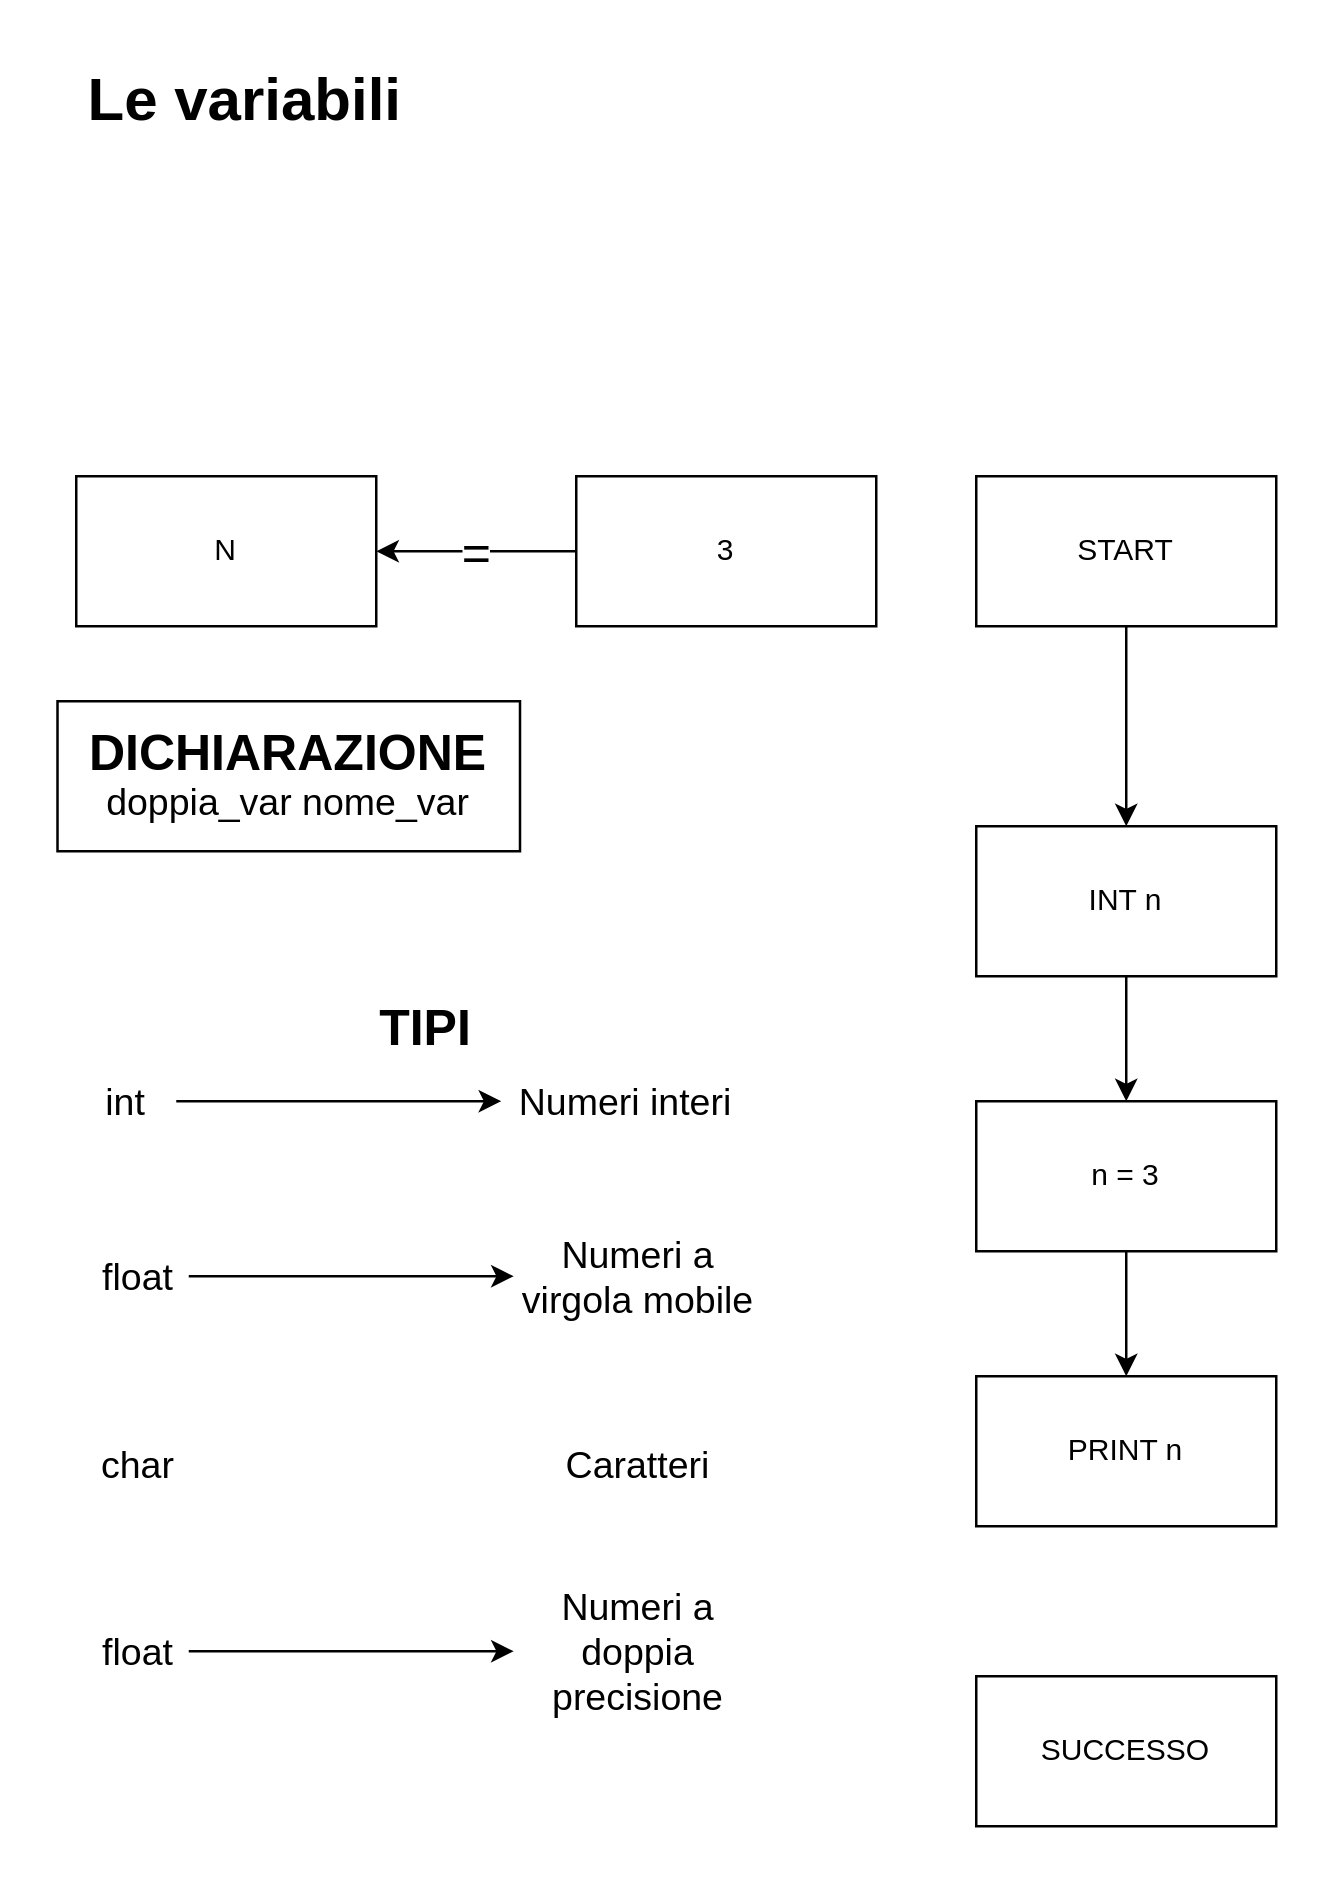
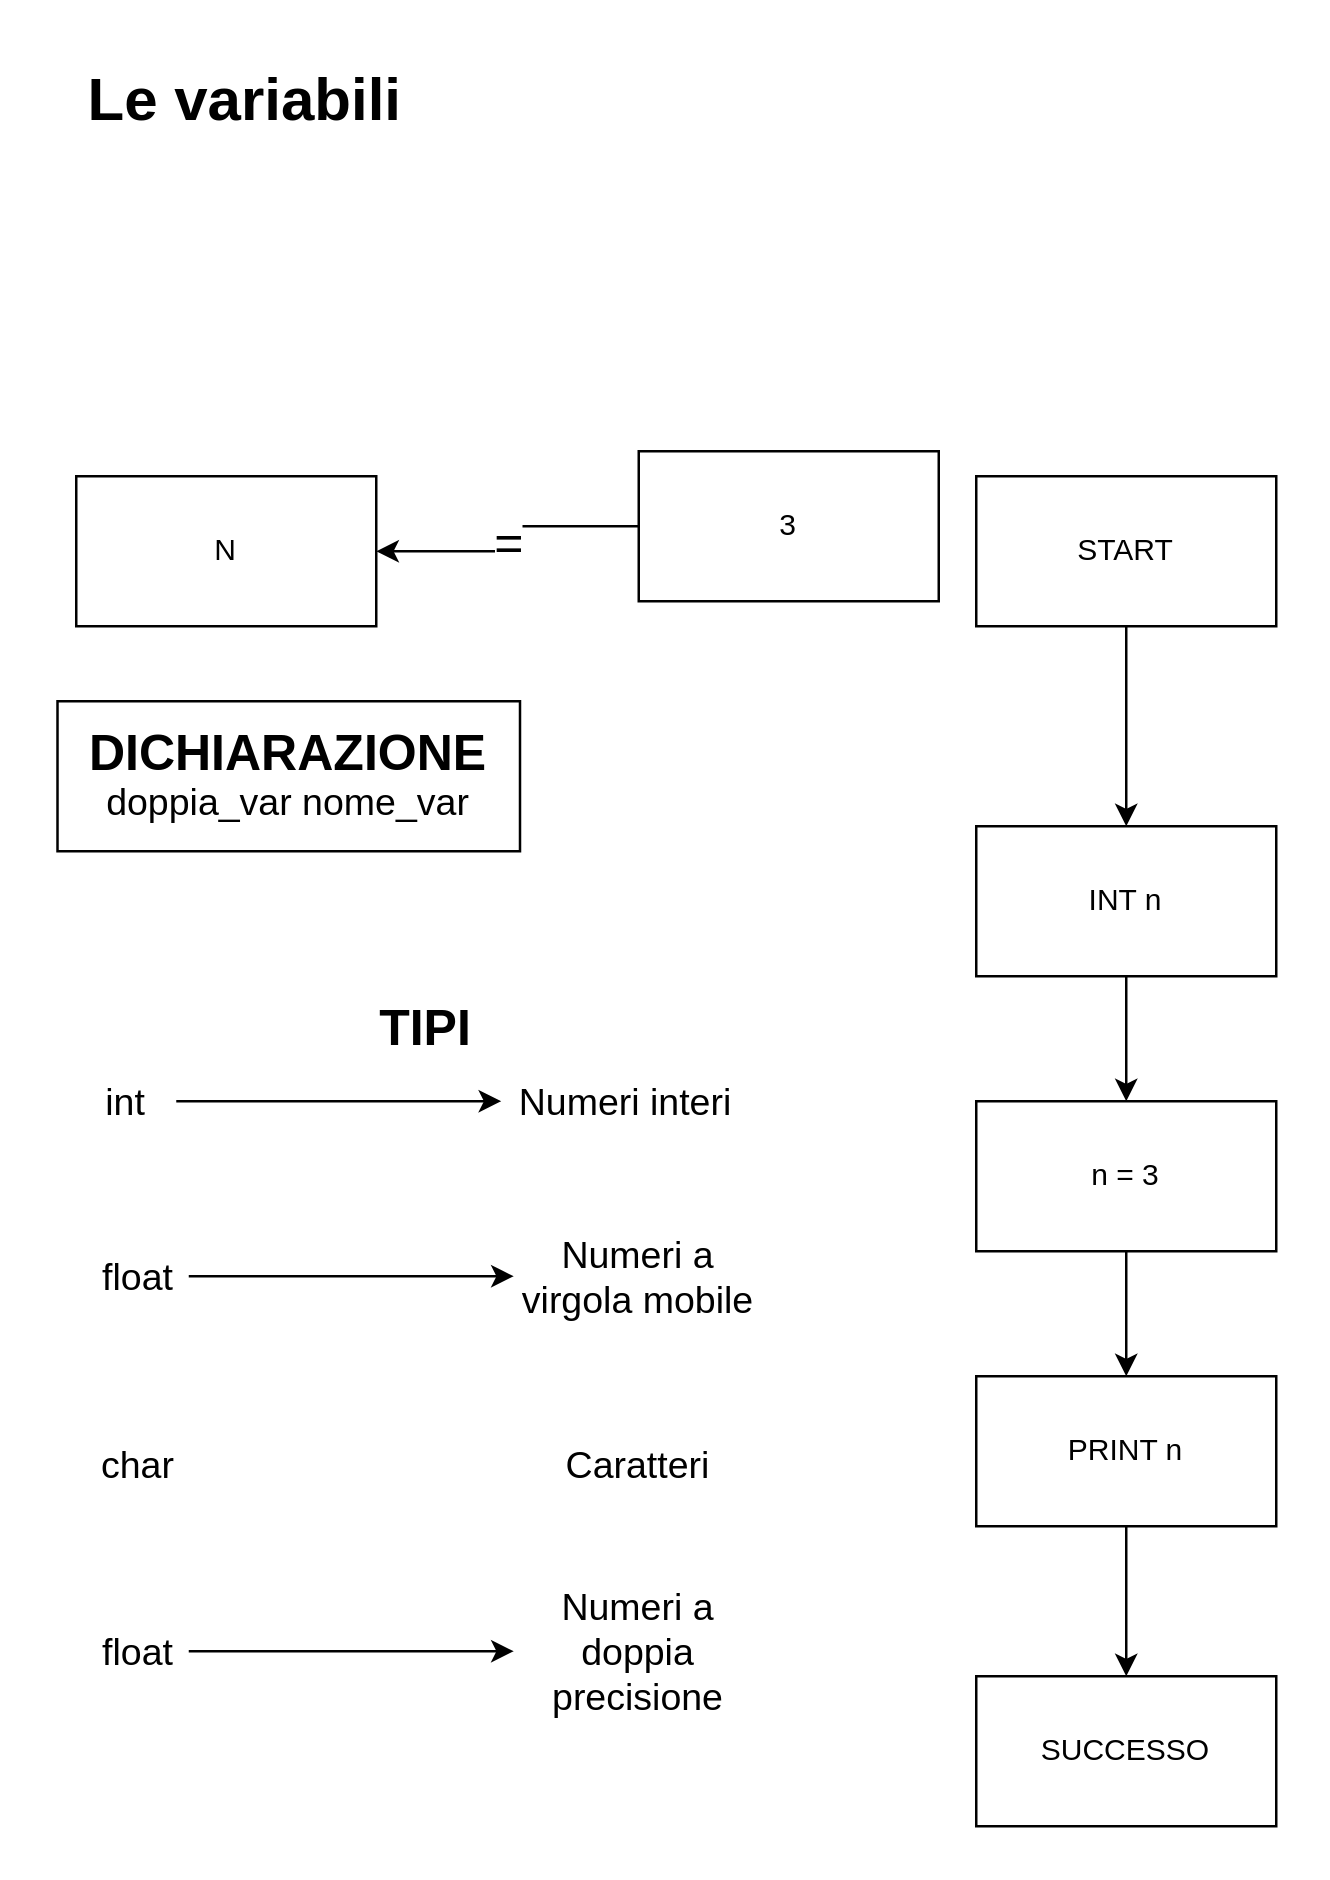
  <mxCell id="0" />
  <mxCell id="1" parent="0" />
  <mxCell id="2" value="" style="rounded=0;whiteSpace=wrap;html=1;fontSize=15;" vertex="1" parent="1"><mxGeometry x="22.5" y="280" width="185" height="60" as="geometry" /></mxCell>
  <mxCell id="3" value="&lt;h1&gt;Le variabili&lt;/h1&gt;" style="text;html=1;strokeColor=none;fillColor=none;spacing=5;spacingTop=-20;whiteSpace=wrap;overflow=hidden;rounded=0;" vertex="1" parent="1"><mxGeometry x="30" y="20" width="190" height="50" as="geometry" /></mxCell>
  <mxCell id="4" value="" style="edgeStyle=orthogonalEdgeStyle;rounded=0;orthogonalLoop=1;jettySize=auto;html=1;" edge="1" parent="1" source="5" target="7"><mxGeometry relative="1" as="geometry" /></mxCell>
  <mxCell id="5" value="START" style="rounded=0;whiteSpace=wrap;html=1;" vertex="1" parent="1"><mxGeometry x="390" y="190" width="120" height="60" as="geometry" /></mxCell>
  <mxCell id="6" value="" style="edgeStyle=orthogonalEdgeStyle;rounded=0;orthogonalLoop=1;jettySize=auto;html=1;" edge="1" parent="1" source="7" target="9"><mxGeometry relative="1" as="geometry" /></mxCell>
  <mxCell id="7" value="INT n" style="rounded=0;whiteSpace=wrap;html=1;" vertex="1" parent="1"><mxGeometry x="390" y="330" width="120" height="60" as="geometry" /></mxCell>
  <mxCell id="8" value="" style="edgeStyle=orthogonalEdgeStyle;rounded=0;orthogonalLoop=1;jettySize=auto;html=1;" edge="1" parent="1" source="9" target="11"><mxGeometry relative="1" as="geometry" /></mxCell>
  <mxCell id="9" value="n = 3" style="rounded=0;whiteSpace=wrap;html=1;" vertex="1" parent="1"><mxGeometry x="390" y="440" width="120" height="60" as="geometry" /></mxCell>
+ <mxCell id="10" value="" style="edgeStyle=orthogonalEdgeStyle;rounded=0;orthogonalLoop=1;jettySize=auto;html=1;" edge="1" parent="1" source="11" target="12"><mxGeometry relative="1" as="geometry" /></mxCell>
  <mxCell id="11" value="PRINT n" style="rounded=0;whiteSpace=wrap;html=1;" vertex="1" parent="1"><mxGeometry x="390" y="550" width="120" height="60" as="geometry" /></mxCell>
  <mxCell id="12" value="SUCCESSO" style="rounded=0;whiteSpace=wrap;html=1;" vertex="1" parent="1"><mxGeometry x="390" y="670" width="120" height="60" as="geometry" /></mxCell>
  <mxCell id="13" value="=" style="edgeStyle=orthogonalEdgeStyle;rounded=0;orthogonalLoop=1;jettySize=auto;html=1;fontSize=20;horizontal=1;" edge="1" parent="1" source="14" target="15"><mxGeometry relative="1" as="geometry" /></mxCell>
- <mxCell id="14" value="3" style="rounded=0;whiteSpace=wrap;html=1;" vertex="1" parent="1"><mxGeometry x="230" y="190" width="120" height="60" as="geometry" /></mxCell>
+ <mxCell id="14" value="3" style="rounded=0;whiteSpace=wrap;html=1;" vertex="1" parent="1"><mxGeometry x="255" y="180" width="120" height="60" as="geometry" /></mxCell>
  <mxCell id="15" value="N" style="rounded=0;whiteSpace=wrap;html=1;" vertex="1" parent="1"><mxGeometry x="30" y="190" width="120" height="60" as="geometry" /></mxCell>
  <mxCell id="16" value="DICHIARAZIONE" style="text;html=1;strokeColor=none;fillColor=none;align=center;verticalAlign=middle;whiteSpace=wrap;rounded=0;fontSize=20;fontStyle=1" vertex="1" parent="1"><mxGeometry x="95" y="290" width="40" height="20" as="geometry" /></mxCell>
  <mxCell id="17" value="doppia_var nome_var" style="text;html=1;strokeColor=none;fillColor=none;align=center;verticalAlign=middle;whiteSpace=wrap;rounded=0;fontSize=15;" vertex="1" parent="1"><mxGeometry x="20" y="310" width="190" height="20" as="geometry" /></mxCell>
  <mxCell id="18" value="TIPI" style="text;html=1;strokeColor=none;fillColor=none;align=center;verticalAlign=middle;whiteSpace=wrap;rounded=0;fontSize=20;fontStyle=1" vertex="1" parent="1"><mxGeometry x="150" y="400" width="40" height="20" as="geometry" /></mxCell>
  <mxCell id="19" value="" style="edgeStyle=orthogonalEdgeStyle;rounded=0;orthogonalLoop=1;jettySize=auto;html=1;fontSize=15;" edge="1" parent="1" source="20" target="21"><mxGeometry relative="1" as="geometry" /></mxCell>
  <mxCell id="20" value="int" style="text;html=1;strokeColor=none;fillColor=none;align=center;verticalAlign=middle;whiteSpace=wrap;rounded=0;fontSize=15;" vertex="1" parent="1"><mxGeometry x="30" y="430" width="40" height="20" as="geometry" /></mxCell>
  <mxCell id="21" value="Numeri interi" style="text;html=1;strokeColor=none;fillColor=none;align=center;verticalAlign=middle;whiteSpace=wrap;rounded=0;fontSize=15;" vertex="1" parent="1"><mxGeometry x="200" y="430" width="100" height="20" as="geometry" /></mxCell>
  <mxCell id="22" value="" style="edgeStyle=orthogonalEdgeStyle;rounded=0;orthogonalLoop=1;jettySize=auto;html=1;fontSize=15;" edge="1" parent="1" source="23" target="24"><mxGeometry relative="1" as="geometry" /></mxCell>
  <mxCell id="23" value="float" style="text;html=1;strokeColor=none;fillColor=none;align=center;verticalAlign=middle;whiteSpace=wrap;rounded=0;fontSize=15;" vertex="1" parent="1"><mxGeometry x="35" y="500" width="40" height="20" as="geometry" /></mxCell>
  <mxCell id="24" value="Numeri a virgola mobile" style="text;html=1;strokeColor=none;fillColor=none;align=center;verticalAlign=middle;whiteSpace=wrap;rounded=0;fontSize=15;" vertex="1" parent="1"><mxGeometry x="205" y="500" width="100" height="20" as="geometry" /></mxCell>
  <mxCell id="25" value="char" style="text;html=1;strokeColor=none;fillColor=none;align=center;verticalAlign=middle;whiteSpace=wrap;rounded=0;fontSize=15;" vertex="1" parent="1"><mxGeometry x="35" y="574.5" width="40" height="20" as="geometry" /></mxCell>
  <mxCell id="26" value="Caratteri" style="text;html=1;strokeColor=none;fillColor=none;align=center;verticalAlign=middle;whiteSpace=wrap;rounded=0;fontSize=15;" vertex="1" parent="1"><mxGeometry x="205" y="574.5" width="100" height="20" as="geometry" /></mxCell>
  <mxCell id="27" value="" style="edgeStyle=orthogonalEdgeStyle;rounded=0;orthogonalLoop=1;jettySize=auto;html=1;fontSize=15;" edge="1" parent="1" source="28" target="29"><mxGeometry relative="1" as="geometry" /></mxCell>
  <mxCell id="28" value="float" style="text;html=1;strokeColor=none;fillColor=none;align=center;verticalAlign=middle;whiteSpace=wrap;rounded=0;fontSize=15;" vertex="1" parent="1"><mxGeometry x="35" y="650" width="40" height="20" as="geometry" /></mxCell>
  <mxCell id="29" value="Numeri a doppia precisione" style="text;html=1;strokeColor=none;fillColor=none;align=center;verticalAlign=middle;whiteSpace=wrap;rounded=0;fontSize=15;" vertex="1" parent="1"><mxGeometry x="205" y="650" width="100" height="20" as="geometry" /></mxCell>
